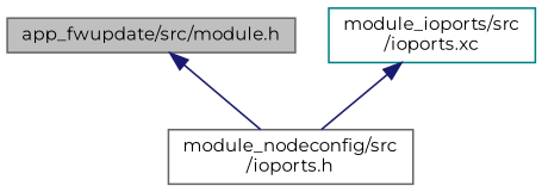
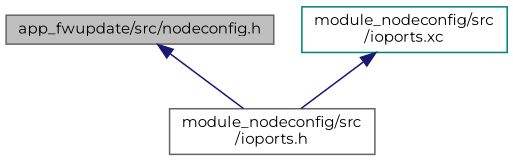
  digraph {
    fontname=Montserrat
    node [color=gray40 fillcolor=white fontname=Montserrat fontsize=10 shape=record style=filled]
    edge [color=midnightblue dir=back fontname=Montserrat fontsize=10 labelfontname=Helvetica labelfontsize=10 style=solid]
-   n1 [fillcolor=grey75 fontcolor=black height=0.2 label="app_fwupdate/src/module.h" width=0.4]
+   n1 [fillcolor=grey75 fontcolor=black height=0.2 label="app_fwupdate/src/nodeconfig.h" width=0.4]
    n2 [height=0.2 label="module_nodeconfig/src\l/ioports.h" width=0.4]
-   n3 [color=teal height=0.2 label="module_ioports/src\l/ioports.xc" width=0.4]
+   n3 [color=teal height=0.2 label="module_nodeconfig/src\l/ioports.xc" width=0.4]
    n1 -> n2
    n3 -> n2
  }
